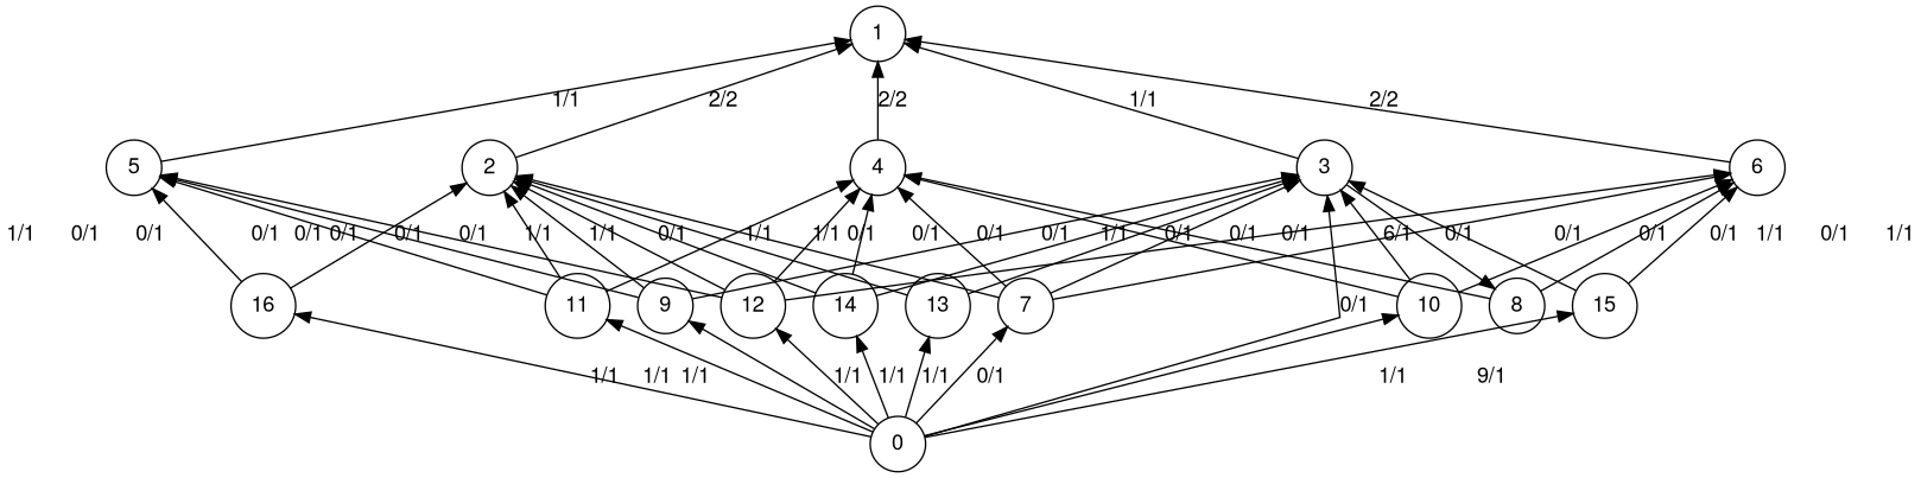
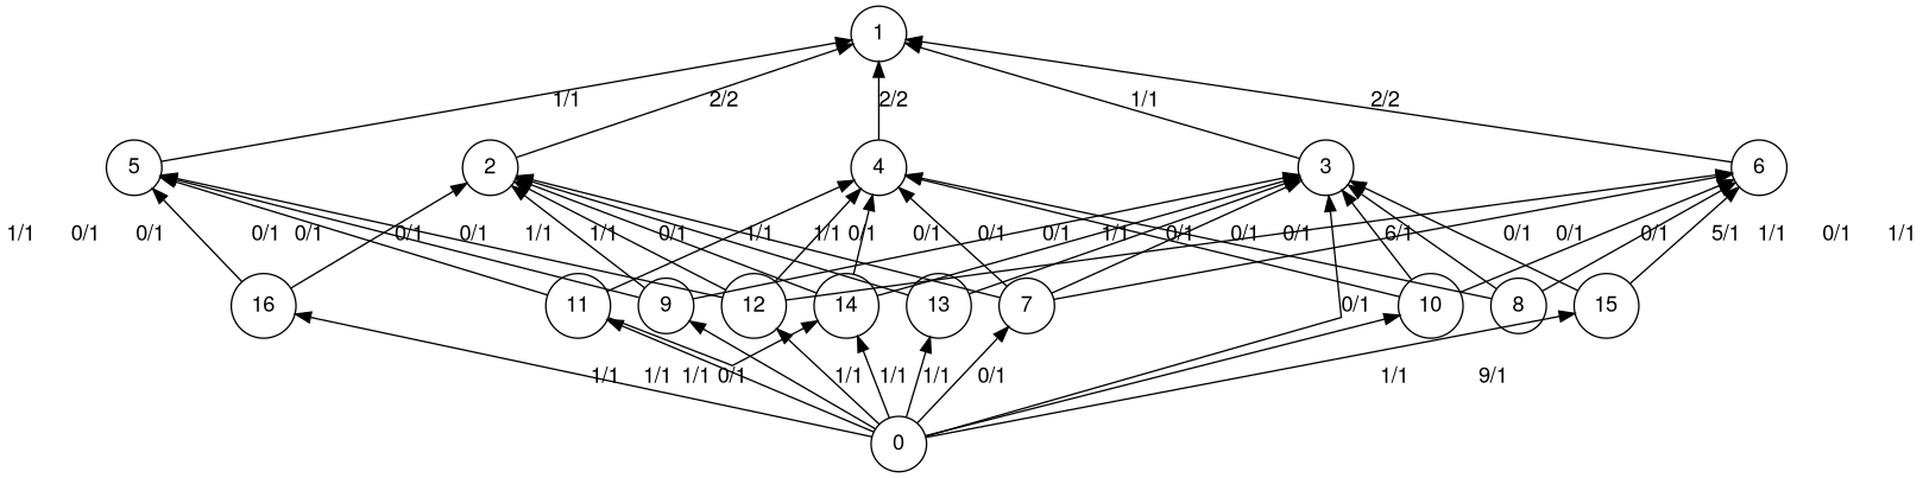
  digraph {
    fontname="Helvetica,Arial,sans-serif"
    rankdir=BT
    splines=false
    node [fontname="Helvetica,Arial,sans-serif" shape=circle]
    edge [fontname="Helvetica,Arial,sans-serif"]
    0
    16
    15
    14
    13
    12
    11
    10
    9
    8
    7
    6
    5
    4
    3
    2
    1
    subgraph sub_1 {
      color=transparent
      rank=same
      0
    }
    subgraph sub_2 {
      color=transparent
      rank=same
      16
      15
      14
      13
      12
      11
      10
      9
      8
      7
    }
    subgraph sub_3 {
      color=transparent
      rank=same
      6
      5
      4
      3
      2
    }
    subgraph sub_4 {
      color=transparent
      rank=same
      1
    }
    0 -> 16 [label="1/1"]
    0 -> 15 [label="9/1"]
    0 -> 14 [label="1/1"]
    0 -> 13 [label="1/1"]
    0 -> 12 [label="1/1"]
    0 -> 11 [label="1/1"]
    0 -> 10 [label="1/1"]
    0 -> 9 [label="1/1"]
    0 -> 7 [label="0/1"]
    0 -> 3 [label="0/1"]
    16 -> 5 [label="1/1"]
    16 -> 2 [label="0/1"]
    15 -> 6 [label="1/1"]
    15 -> 3 [label="0/1"]
    14 -> 4 [label="0/1"]
    14 -> 3 [label="0/1"]
    14 -> 2 [label="1/1"]
    13 -> 3 [label="0/1"]
    13 -> 2 [label="1/1"]
    12 -> 6 [label="0/1"]
    12 -> 5 [label="0/1"]
    12 -> 4 [label="1/1"]
    12 -> 2 [label="0/1"]
    11 -> 5 [label="0/1"]
    11 -> 4 [label="1/1"]
-   11 -> 2 [label="0/1"]
+   11 -> 14 [label="0/1"]
    10 -> 6 [label="1/1"]
    10 -> 4 [label="0/1"]
    10 -> 3 [label="6/1"]
    9 -> 5 [label="0/1"]
    9 -> 3 [label="1/1"]
    9 -> 2 [label="0/1"]
    8 -> 6 [label="0/1"]
    8 -> 4 [label="0/1"]
-   3 -> 8 [label="0/1"]
-   7 -> 6 [label="0/1"]
+   8 -> 3 [label="0/1"]
+   7 -> 6 [label="5/1"]
    7 -> 4 [label="0/1"]
    7 -> 3 [label="0/1"]
    7 -> 2 [label="0/1"]
    6 -> 1 [label="2/2"]
    5 -> 1 [label="1/1"]
    4 -> 1 [label="2/2"]
    3 -> 1 [label="1/1"]
    2 -> 1 [label="2/2"]
  }
